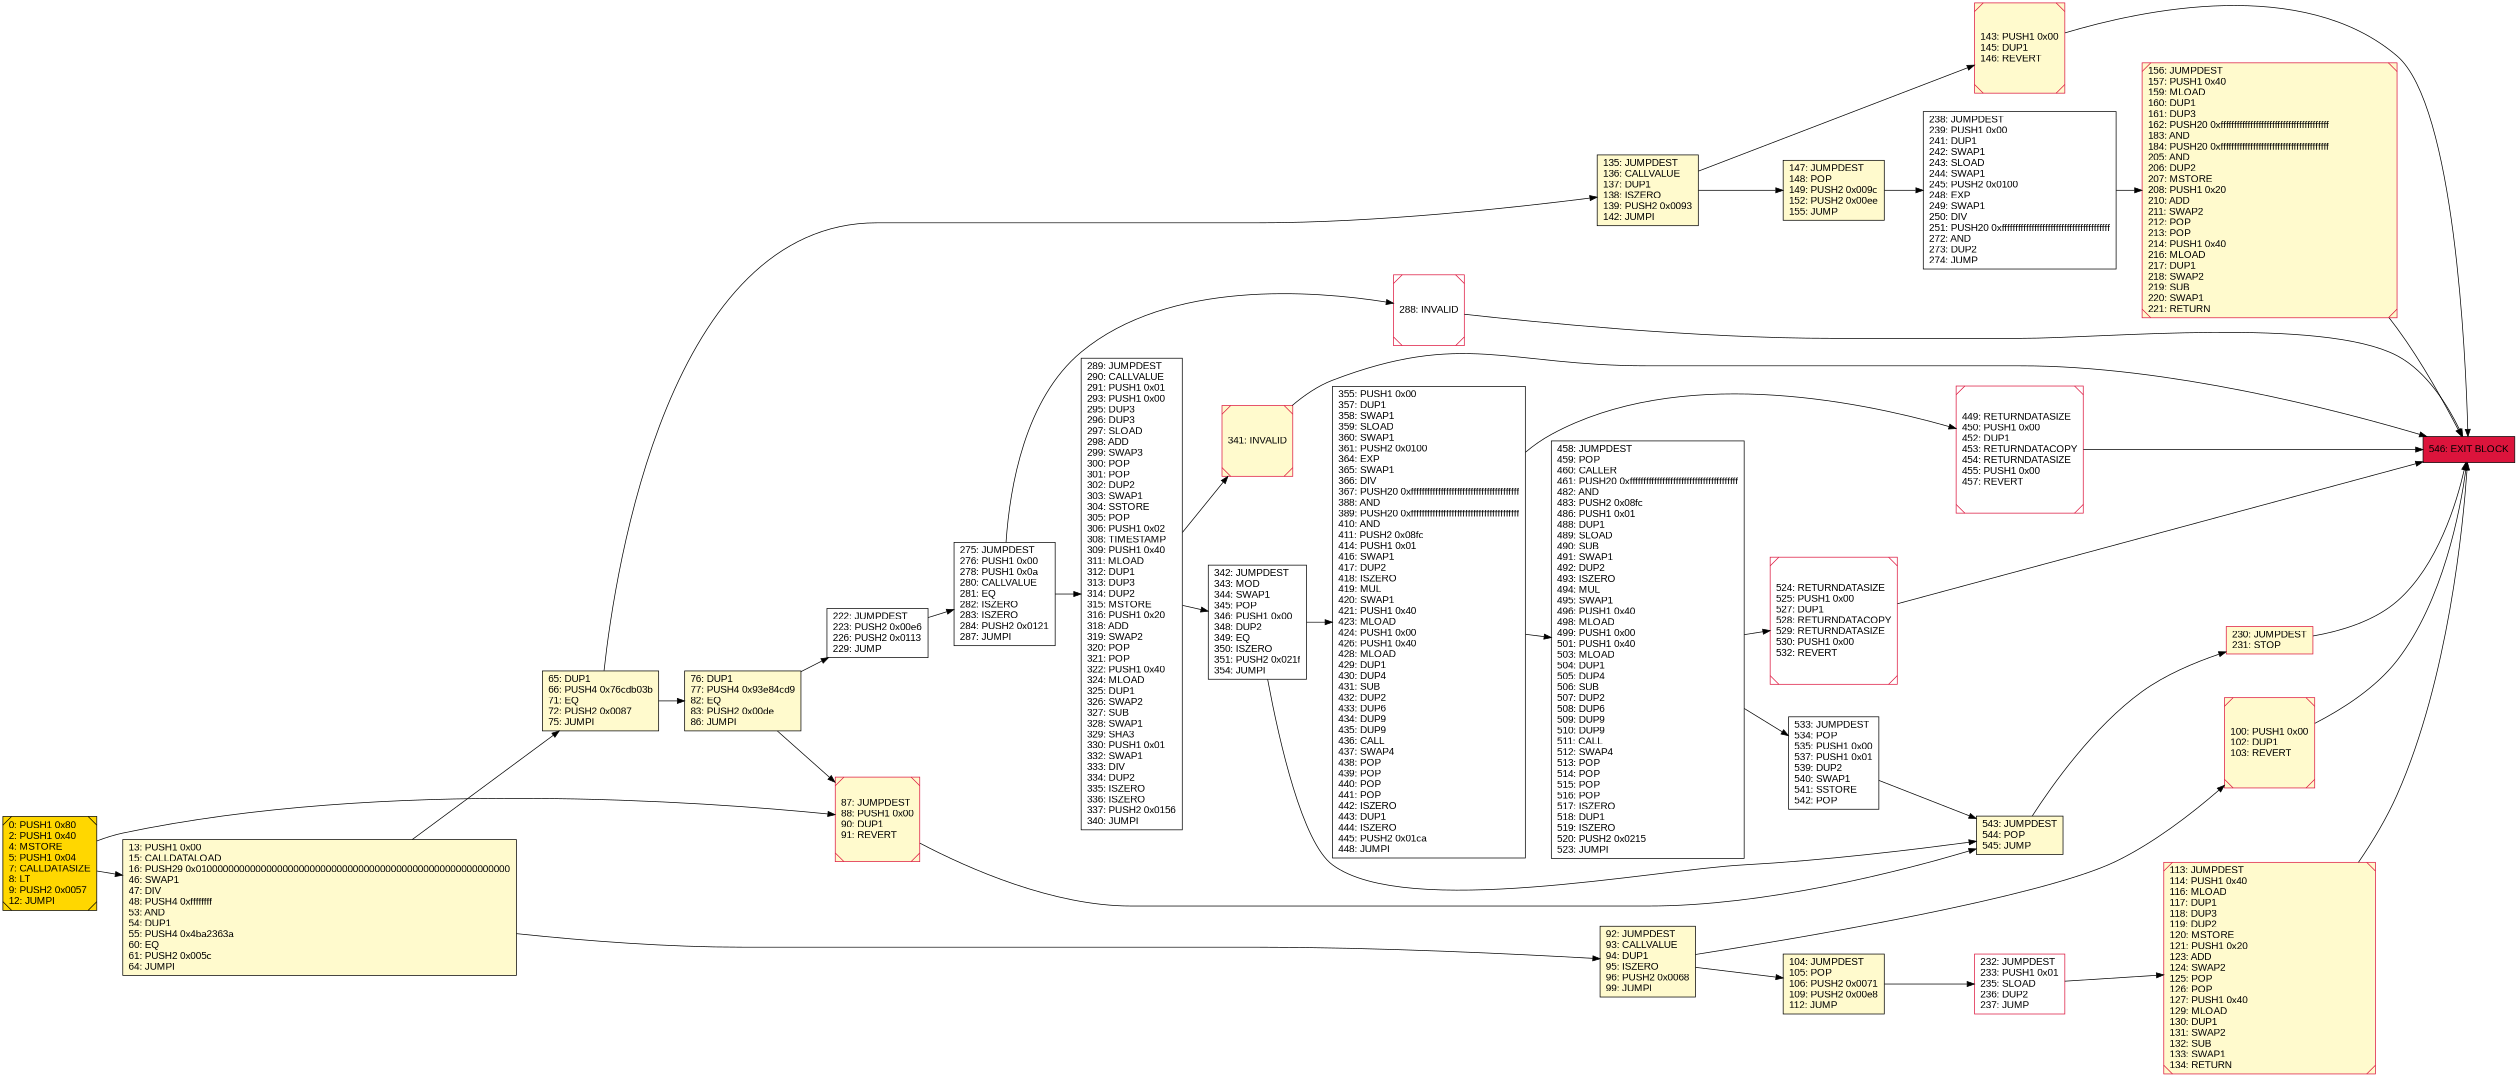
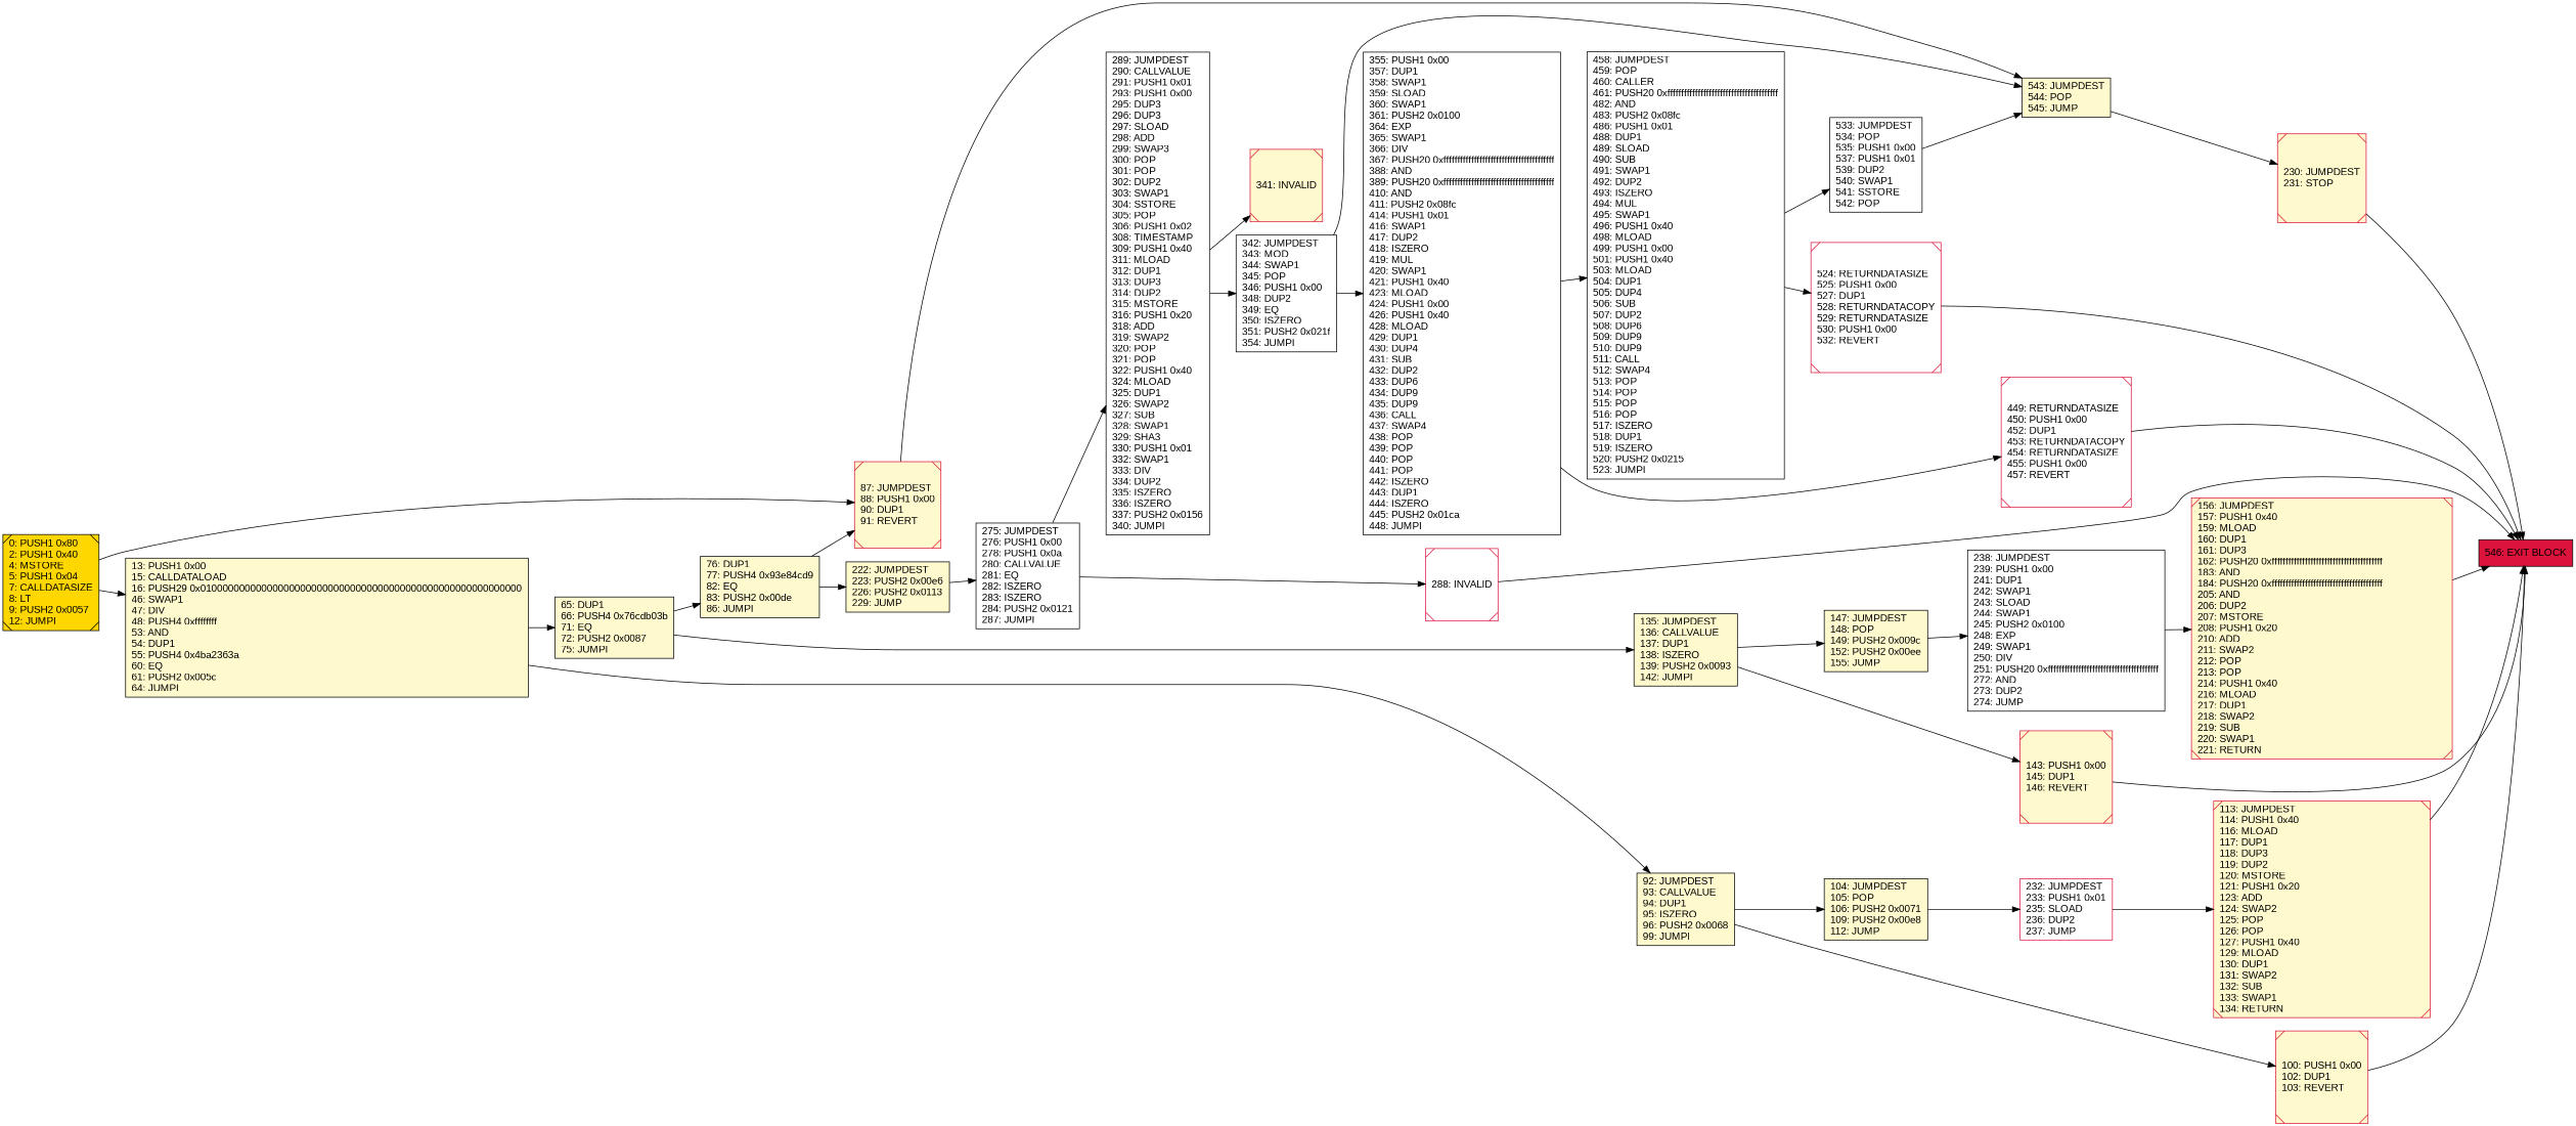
  digraph {
    rankdir=LR
    node [color=black fillcolor=lemonchiffon fontcolor=black fontname=arial shape=box style=filled]
    n1 [label="13: PUSH1 0x00\l15: CALLDATALOAD\l16: PUSH29 0x0100000000000000000000000000000000000000000000000000000000\l46: SWAP1\l47: DIV\l48: PUSH4 0xffffffff\l53: AND\l54: DUP1\l55: PUSH4 0x4ba2363a\l60: EQ\l61: PUSH2 0x005c\l64: JUMPI\l"]
    n2 [label="92: JUMPDEST\l93: CALLVALUE\l94: DUP1\l95: ISZERO\l96: PUSH2 0x0068\l99: JUMPI\l"]
    n3 [label="65: DUP1\l66: PUSH4 0x76cdb03b\l71: EQ\l72: PUSH2 0x0087\l75: JUMPI\l"]
    n4 [color=crimson label="100: PUSH1 0x00\l102: DUP1\l103: REVERT\l" shape=Msquare]
    n5 [label="104: JUMPDEST\l105: POP\l106: PUSH2 0x0071\l109: PUSH2 0x00e8\l112: JUMP\l"]
    n6 [label="76: DUP1\l77: PUSH4 0x93e84cd9\l82: EQ\l83: PUSH2 0x00de\l86: JUMPI\l"]
    n7 [label="135: JUMPDEST\l136: CALLVALUE\l137: DUP1\l138: ISZERO\l139: PUSH2 0x0093\l142: JUMPI\l"]
    n8 [color=crimson label="113: JUMPDEST\l114: PUSH1 0x40\l116: MLOAD\l117: DUP1\l118: DUP3\l119: DUP2\l120: MSTORE\l121: PUSH1 0x20\l123: ADD\l124: SWAP2\l125: POP\l126: POP\l127: PUSH1 0x40\l129: MLOAD\l130: DUP1\l131: SWAP2\l132: SUB\l133: SWAP1\l134: RETURN\l" shape=Msquare]
    n9 [fillcolor=crimson label="546: EXIT BLOCK\l"]
    n10 [label="147: JUMPDEST\l148: POP\l149: PUSH2 0x009c\l152: PUSH2 0x00ee\l155: JUMP\l"]
    n11 [fillcolor=white label="238: JUMPDEST\l239: PUSH1 0x00\l241: DUP1\l242: SWAP1\l243: SLOAD\l244: SWAP1\l245: PUSH2 0x0100\l248: EXP\l249: SWAP1\l250: DIV\l251: PUSH20 0xffffffffffffffffffffffffffffffffffffffff\l272: AND\l273: DUP2\l274: JUMP\l"]
    n12 [color=crimson label="156: JUMPDEST\l157: PUSH1 0x40\l159: MLOAD\l160: DUP1\l161: DUP3\l162: PUSH20 0xffffffffffffffffffffffffffffffffffffffff\l183: AND\l184: PUSH20 0xffffffffffffffffffffffffffffffffffffffff\l205: AND\l206: DUP2\l207: MSTORE\l208: PUSH1 0x20\l210: ADD\l211: SWAP2\l212: POP\l213: POP\l214: PUSH1 0x40\l216: MLOAD\l217: DUP1\l218: SWAP2\l219: SUB\l220: SWAP1\l221: RETURN\l" shape=Msquare]
-   n13 [fillcolor=white label="222: JUMPDEST\l223: PUSH2 0x00e6\l226: PUSH2 0x0113\l229: JUMP\l"]
+   n13 [label="222: JUMPDEST\l223: PUSH2 0x00e6\l226: PUSH2 0x0113\l229: JUMP\l"]
    n14 [fillcolor=white label="275: JUMPDEST\l276: PUSH1 0x00\l278: PUSH1 0x0a\l280: CALLVALUE\l281: EQ\l282: ISZERO\l283: ISZERO\l284: PUSH2 0x0121\l287: JUMPI\l"]
    n15 [fillcolor=white label="289: JUMPDEST\l290: CALLVALUE\l291: PUSH1 0x01\l293: PUSH1 0x00\l295: DUP3\l296: DUP3\l297: SLOAD\l298: ADD\l299: SWAP3\l300: POP\l301: POP\l302: DUP2\l303: SWAP1\l304: SSTORE\l305: POP\l306: PUSH1 0x02\l308: TIMESTAMP\l309: PUSH1 0x40\l311: MLOAD\l312: DUP1\l313: DUP3\l314: DUP2\l315: MSTORE\l316: PUSH1 0x20\l318: ADD\l319: SWAP2\l320: POP\l321: POP\l322: PUSH1 0x40\l324: MLOAD\l325: DUP1\l326: SWAP2\l327: SUB\l328: SWAP1\l329: SHA3\l330: PUSH1 0x01\l332: SWAP1\l333: DIV\l334: DUP2\l335: ISZERO\l336: ISZERO\l337: PUSH2 0x0156\l340: JUMPI\l"]
    n16 [color=crimson fillcolor=white label="288: INVALID\l" shape=Msquare]
    n17 [color=crimson label="87: JUMPDEST\l88: PUSH1 0x00\l90: DUP1\l91: REVERT\l" shape=Msquare]
    n18 [label="543: JUMPDEST\l544: POP\l545: JUMP\l"]
    n19 [color=crimson label="341: INVALID\l" shape=Msquare]
    n20 [fillcolor=white label="342: JUMPDEST\l343: MOD\l344: SWAP1\l345: POP\l346: PUSH1 0x00\l348: DUP2\l349: EQ\l350: ISZERO\l351: PUSH2 0x021f\l354: JUMPI\l"]
    n21 [fillcolor=white label="355: PUSH1 0x00\l357: DUP1\l358: SWAP1\l359: SLOAD\l360: SWAP1\l361: PUSH2 0x0100\l364: EXP\l365: SWAP1\l366: DIV\l367: PUSH20 0xffffffffffffffffffffffffffffffffffffffff\l388: AND\l389: PUSH20 0xffffffffffffffffffffffffffffffffffffffff\l410: AND\l411: PUSH2 0x08fc\l414: PUSH1 0x01\l416: SWAP1\l417: DUP2\l418: ISZERO\l419: MUL\l420: SWAP1\l421: PUSH1 0x40\l423: MLOAD\l424: PUSH1 0x00\l426: PUSH1 0x40\l428: MLOAD\l429: DUP1\l430: DUP4\l431: SUB\l432: DUP2\l433: DUP6\l434: DUP9\l435: DUP9\l436: CALL\l437: SWAP4\l438: POP\l439: POP\l440: POP\l441: POP\l442: ISZERO\l443: DUP1\l444: ISZERO\l445: PUSH2 0x01ca\l448: JUMPI\l"]
    n22 [color=crimson fillcolor=white label="524: RETURNDATASIZE\l525: PUSH1 0x00\l527: DUP1\l528: RETURNDATACOPY\l529: RETURNDATASIZE\l530: PUSH1 0x00\l532: REVERT\l" shape=Msquare]
    n23 [fillcolor=white label="533: JUMPDEST\l534: POP\l535: PUSH1 0x00\l537: PUSH1 0x01\l539: DUP2\l540: SWAP1\l541: SSTORE\l542: POP\l"]
-   n24 [color=crimson label="230: JUMPDEST\l231: STOP\l"]
+   n24 [color=crimson label="230: JUMPDEST\l231: STOP\l" shape=Msquare]
    n25 [color=crimson fillcolor=white label="232: JUMPDEST\l233: PUSH1 0x01\l235: SLOAD\l236: DUP2\l237: JUMP\l"]
    n26 [color=crimson fillcolor=white label="449: RETURNDATASIZE\l450: PUSH1 0x00\l452: DUP1\l453: RETURNDATACOPY\l454: RETURNDATASIZE\l455: PUSH1 0x00\l457: REVERT\l" shape=Msquare]
    n27 [fillcolor=white label="458: JUMPDEST\l459: POP\l460: CALLER\l461: PUSH20 0xffffffffffffffffffffffffffffffffffffffff\l482: AND\l483: PUSH2 0x08fc\l486: PUSH1 0x01\l488: DUP1\l489: SLOAD\l490: SUB\l491: SWAP1\l492: DUP2\l493: ISZERO\l494: MUL\l495: SWAP1\l496: PUSH1 0x40\l498: MLOAD\l499: PUSH1 0x00\l501: PUSH1 0x40\l503: MLOAD\l504: DUP1\l505: DUP4\l506: SUB\l507: DUP2\l508: DUP6\l509: DUP9\l510: DUP9\l511: CALL\l512: SWAP4\l513: POP\l514: POP\l515: POP\l516: POP\l517: ISZERO\l518: DUP1\l519: ISZERO\l520: PUSH2 0x0215\l523: JUMPI\l"]
    n28 [color=crimson label="143: PUSH1 0x00\l145: DUP1\l146: REVERT\l" shape=Msquare]
    n29 [fillcolor=gold label="0: PUSH1 0x80\l2: PUSH1 0x40\l4: MSTORE\l5: PUSH1 0x04\l7: CALLDATASIZE\l8: LT\l9: PUSH2 0x0057\l12: JUMPI\l" shape=Msquare]
    n1 -> n2
    n1 -> n3
    n2 -> n4
    n2 -> n5
    n3 -> n6
    n3 -> n7
    n4 -> n9
    n5 -> n25
    n6 -> n13
    n6 -> n17
    n7 -> n10
    n7 -> n28
    n8 -> n9
    n10 -> n11
    n11 -> n12
    n12 -> n9
    n13 -> n14
    n14 -> n15
    n14 -> n16
    n15 -> n19
    n15 -> n20
    n16 -> n9
    n17 -> n18
    n18 -> n24
-   n19 -> n9
    n20 -> n18
    n20 -> n21
    n21 -> n26
    n21 -> n27
    n22 -> n9
    n23 -> n18
    n24 -> n9
    n25 -> n8
    n26 -> n9
    n27 -> n22
    n27 -> n23
    n28 -> n9
    n29 -> n1
    n29 -> n17
  }
